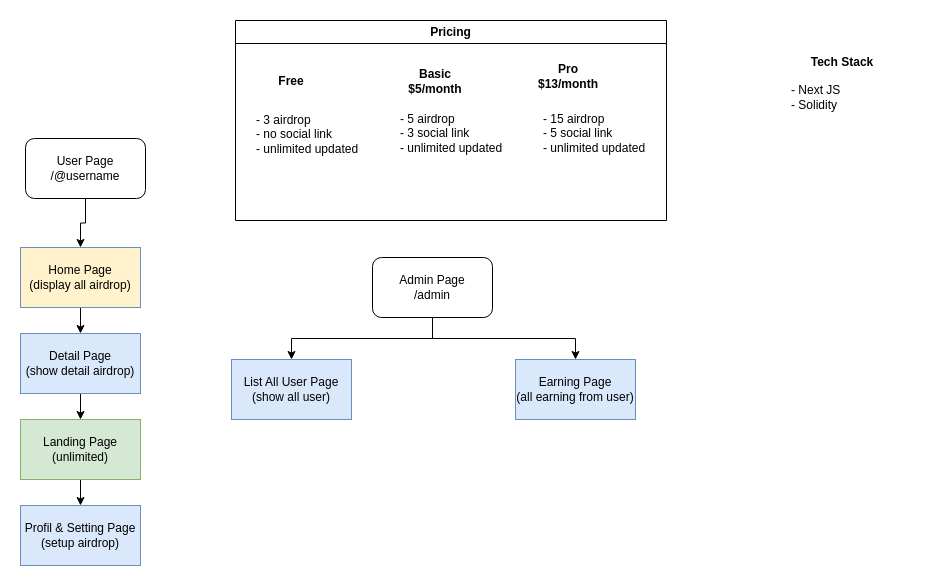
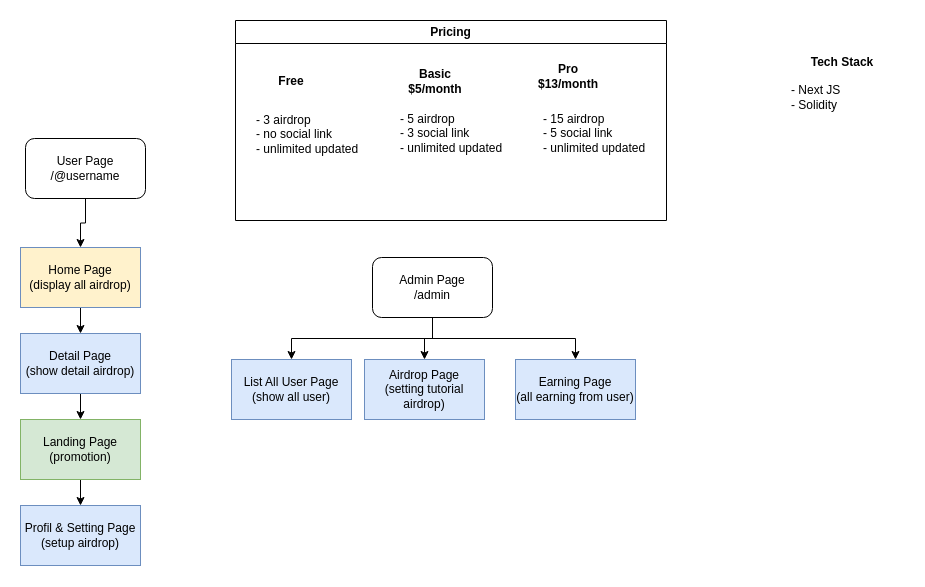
  <mxCell id="0" />
  <mxCell id="1" parent="0" />
  <mxCell id="2" value="" style="edgeStyle=orthogonalEdgeStyle;rounded=0;orthogonalLoop=1;jettySize=auto;html=1;" edge="1" parent="1" source="3" target="11"><mxGeometry relative="1" as="geometry" /></mxCell>
  <mxCell id="3" value="User Page&lt;div&gt;/@username&lt;/div&gt;" style="rounded=1;whiteSpace=wrap;html=1;" vertex="1" parent="1"><mxGeometry x="25" y="138" width="120" height="60" as="geometry" /></mxCell>
+ <mxCell id="4" style="edgeStyle=orthogonalEdgeStyle;rounded=0;orthogonalLoop=1;jettySize=auto;html=1;exitX=0.5;exitY=1;exitDx=0;exitDy=0;" edge="1" parent="1" source="7" target="26"><mxGeometry relative="1" as="geometry" /></mxCell>
  <mxCell id="5" style="edgeStyle=orthogonalEdgeStyle;rounded=0;orthogonalLoop=1;jettySize=auto;html=1;exitX=0.5;exitY=1;exitDx=0;exitDy=0;entryX=0.5;entryY=0;entryDx=0;entryDy=0;" edge="1" parent="1" source="7" target="22"><mxGeometry relative="1" as="geometry" /></mxCell>
  <mxCell id="6" style="edgeStyle=orthogonalEdgeStyle;rounded=0;orthogonalLoop=1;jettySize=auto;html=1;exitX=0.5;exitY=1;exitDx=0;exitDy=0;" edge="1" parent="1" source="7" target="21"><mxGeometry relative="1" as="geometry" /></mxCell>
  <mxCell id="7" value="Admin Page&lt;div&gt;/admin&lt;/div&gt;" style="rounded=1;whiteSpace=wrap;html=1;" vertex="1" parent="1"><mxGeometry x="372" y="257" width="120" height="60" as="geometry" /></mxCell>
  <mxCell id="8" value="" style="edgeStyle=orthogonalEdgeStyle;rounded=0;orthogonalLoop=1;jettySize=auto;html=1;" edge="1" parent="1" source="9" target="23"><mxGeometry relative="1" as="geometry" /></mxCell>
- <mxCell id="9" value="Landing Page&lt;div&gt;(unlimited)&lt;/div&gt;" style="rounded=0;whiteSpace=wrap;html=1;fillColor=#d5e8d4;strokeColor=#82b366;" vertex="1" parent="1"><mxGeometry x="20" y="419" width="120" height="60" as="geometry" /></mxCell>
+ <mxCell id="9" value="Landing Page&lt;div&gt;(promotion)&lt;/div&gt;" style="rounded=0;whiteSpace=wrap;html=1;fillColor=#d5e8d4;strokeColor=#82b366;" vertex="1" parent="1"><mxGeometry x="20" y="419" width="120" height="60" as="geometry" /></mxCell>
  <mxCell id="10" value="" style="edgeStyle=orthogonalEdgeStyle;rounded=0;orthogonalLoop=1;jettySize=auto;html=1;" edge="1" parent="1" source="11" target="13"><mxGeometry relative="1" as="geometry" /></mxCell>
  <mxCell id="11" value="Home Page&lt;br&gt;(display all airdrop)" style="rounded=0;whiteSpace=wrap;html=1;fillColor=#fff2cc;strokeColor=#6c8ebf;" vertex="1" parent="1"><mxGeometry x="20" y="247" width="120" height="60" as="geometry" /></mxCell>
  <mxCell id="12" value="" style="edgeStyle=orthogonalEdgeStyle;rounded=0;orthogonalLoop=1;jettySize=auto;html=1;" edge="1" parent="1" source="13" target="9"><mxGeometry relative="1" as="geometry" /></mxCell>
  <mxCell id="13" value="Detail Page&lt;div&gt;(show detail airdrop)&lt;/div&gt;" style="rounded=0;whiteSpace=wrap;html=1;fillColor=#dae8fc;strokeColor=#6c8ebf;" vertex="1" parent="1"><mxGeometry x="20" y="333" width="120" height="60" as="geometry" /></mxCell>
  <mxCell id="14" value="Pricing" style="swimlane;whiteSpace=wrap;html=1;" vertex="1" parent="1"><mxGeometry x="235" y="20" width="431" height="200" as="geometry" /></mxCell>
  <mxCell id="15" value="Free" style="text;html=1;align=center;verticalAlign=middle;whiteSpace=wrap;rounded=0;fontStyle=1" vertex="1" parent="14"><mxGeometry x="26" y="45" width="60" height="31" as="geometry" /></mxCell>
  <mxCell id="16" value="- 3 airdrop&lt;div&gt;- no social link&lt;br&gt;&lt;div&gt;- unlimited updated&lt;/div&gt;&lt;/div&gt;" style="text;html=1;align=left;verticalAlign=middle;whiteSpace=wrap;rounded=0;" vertex="1" parent="14"><mxGeometry x="19" y="84" width="109" height="59" as="geometry" /></mxCell>
  <mxCell id="17" value="Basic $5/month" style="text;html=1;align=center;verticalAlign=middle;whiteSpace=wrap;rounded=0;fontStyle=1" vertex="1" parent="14"><mxGeometry x="170" y="45" width="60" height="31" as="geometry" /></mxCell>
  <mxCell id="18" value="- 5 airdrop&lt;div&gt;- 3 social link&lt;br&gt;&lt;div&gt;- unlimited updated&lt;/div&gt;&lt;/div&gt;" style="text;html=1;align=left;verticalAlign=middle;whiteSpace=wrap;rounded=0;" vertex="1" parent="14"><mxGeometry x="163" y="83" width="109" height="59" as="geometry" /></mxCell>
  <mxCell id="19" value="Pro $13/month" style="text;html=1;align=center;verticalAlign=middle;whiteSpace=wrap;rounded=0;fontStyle=1" vertex="1" parent="14"><mxGeometry x="303" y="40" width="60" height="31" as="geometry" /></mxCell>
  <mxCell id="20" value="- 15 airdrop&lt;div&gt;- 5 social link&lt;br&gt;&lt;div&gt;- unlimited updated&lt;/div&gt;&lt;/div&gt;" style="text;html=1;align=left;verticalAlign=middle;whiteSpace=wrap;rounded=0;" vertex="1" parent="14"><mxGeometry x="306" y="83" width="109" height="59" as="geometry" /></mxCell>
  <mxCell id="21" value="List All User Page&lt;div&gt;(show all user)&lt;/div&gt;" style="rounded=0;whiteSpace=wrap;html=1;fillColor=#dae8fc;strokeColor=#6c8ebf;" vertex="1" parent="1"><mxGeometry x="231" y="359" width="120" height="60" as="geometry" /></mxCell>
  <mxCell id="22" value="Earning Page&lt;div&gt;(all earning from user)&lt;/div&gt;" style="rounded=0;whiteSpace=wrap;html=1;fillColor=#dae8fc;strokeColor=#6c8ebf;" vertex="1" parent="1"><mxGeometry x="515" y="359" width="120" height="60" as="geometry" /></mxCell>
  <mxCell id="23" value="Profil &amp;amp; Setting Page&lt;div&gt;(setup airdrop)&lt;/div&gt;" style="rounded=0;whiteSpace=wrap;html=1;fillColor=#dae8fc;strokeColor=#6c8ebf;" vertex="1" parent="1"><mxGeometry x="20" y="505" width="120" height="60" as="geometry" /></mxCell>
  <mxCell id="24" value="Tech Stack" style="text;html=1;align=center;verticalAlign=middle;whiteSpace=wrap;rounded=0;fontStyle=1" vertex="1" parent="1"><mxGeometry x="785" y="47" width="114" height="30" as="geometry" /></mxCell>
  <mxCell id="25" value="- Next JS&lt;div&gt;- Solidity&lt;/div&gt;" style="text;html=1;align=left;verticalAlign=middle;whiteSpace=wrap;rounded=0;" vertex="1" parent="1"><mxGeometry x="789" y="68" width="114" height="57" as="geometry" /></mxCell>
+ <mxCell id="26" value="Airdrop Page&lt;div&gt;(setting tutorial airdrop)&lt;/div&gt;" style="rounded=0;whiteSpace=wrap;html=1;fillColor=#dae8fc;strokeColor=#6c8ebf;" vertex="1" parent="1"><mxGeometry x="364" y="359" width="120" height="60" as="geometry" /></mxCell>
